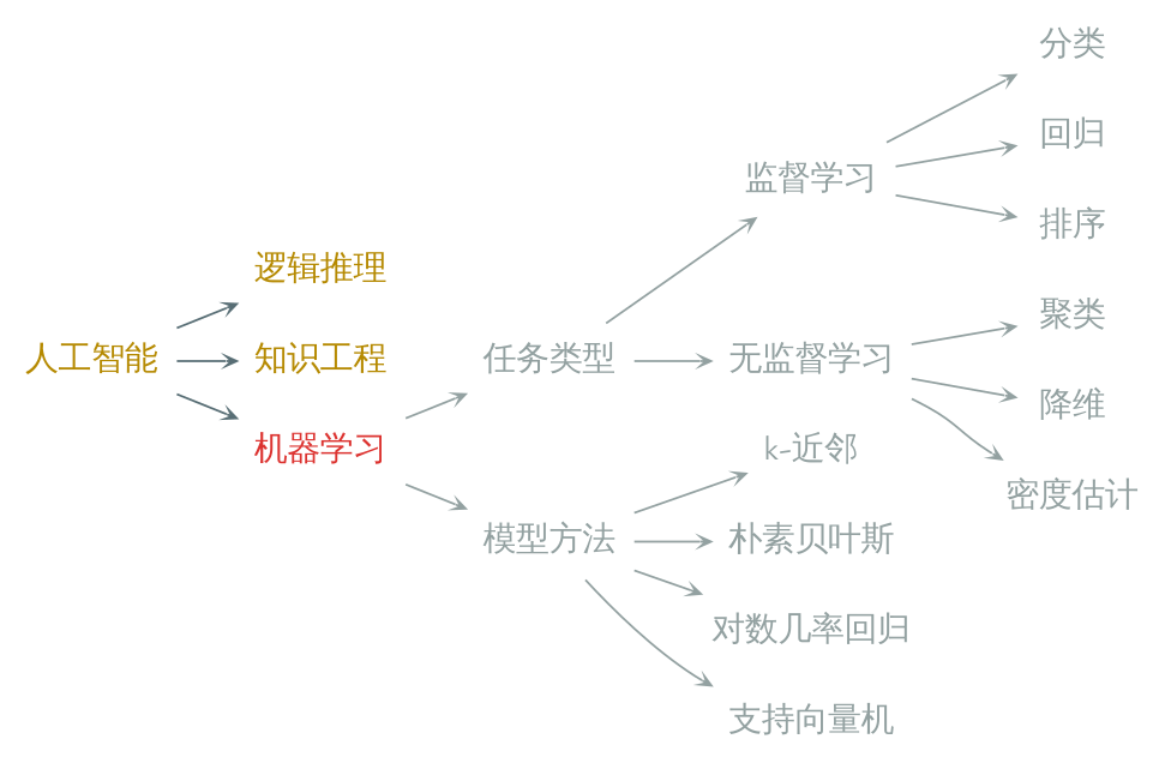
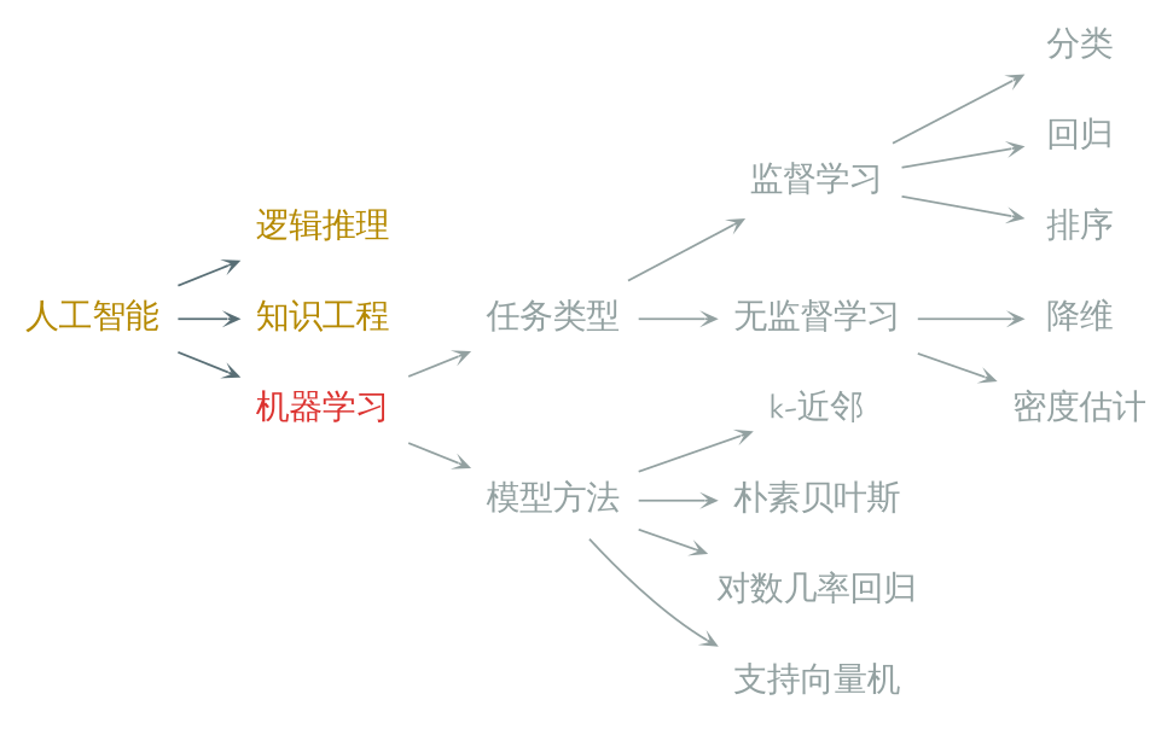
  digraph {
    nodesep=0.1
    rankdir=LR
    ranksep=0.4
    node [fontcolor="#93a1a1" fontname="Ysabeau,LXGWWenKai" fontsize=16 shape=plaintext]
    edge [arrowhead=vee arrowsize=0.5 color="#93a1a1" fontcolor="#93a1a1" fontname="Ysabeau,LXGWWenKai" fontsize=12]
    "人工智能" [fontcolor="#b58900"]
    "逻辑推理" [fontcolor="#b58900"]
    "知识工程" [fontcolor="#b58900"]
    "机器学习" [fontcolor="#dc322f"]
    "任务类型"
    "模型方法"
    "监督学习"
    "无监督学习"
    "k-近邻"
    "朴素贝叶斯"
    "对数几率回归"
    "支持向量机"
    "分类"
    "回归"
    "排序"
-   "聚类"
    "降维"
    "密度估计"
    "人工智能" -> "逻辑推理" [color="#586e75" fontcolor="#268bd2"]
    "人工智能" -> "知识工程" [color="#586e75" fontcolor="#268bd2"]
    "人工智能" -> "机器学习" [color="#586e75" fontcolor="#268bd2"]
    "机器学习" -> "任务类型"
    "机器学习" -> "模型方法"
    "任务类型" -> "监督学习"
    "任务类型" -> "无监督学习"
    "模型方法" -> "k-近邻"
    "模型方法" -> "朴素贝叶斯"
    "模型方法" -> "对数几率回归"
    "模型方法" -> "支持向量机"
    "监督学习" -> "分类"
    "监督学习" -> "回归"
    "监督学习" -> "排序"
-   "无监督学习" -> "聚类"
    "无监督学习" -> "降维"
    "无监督学习" -> "密度估计"
  }
